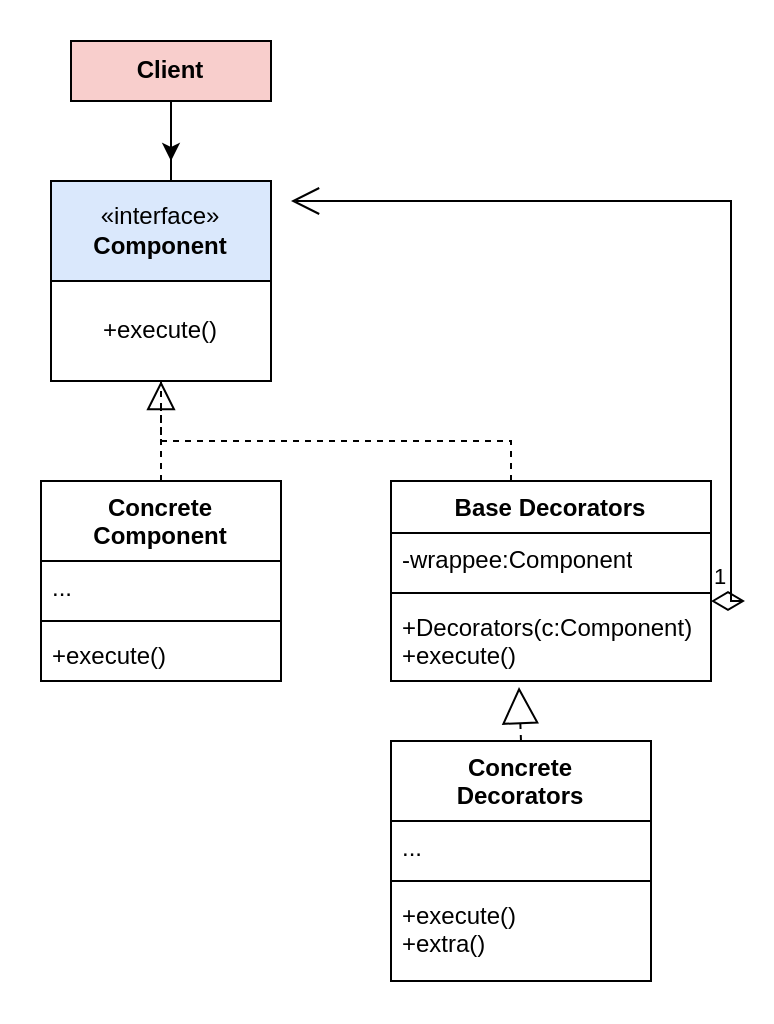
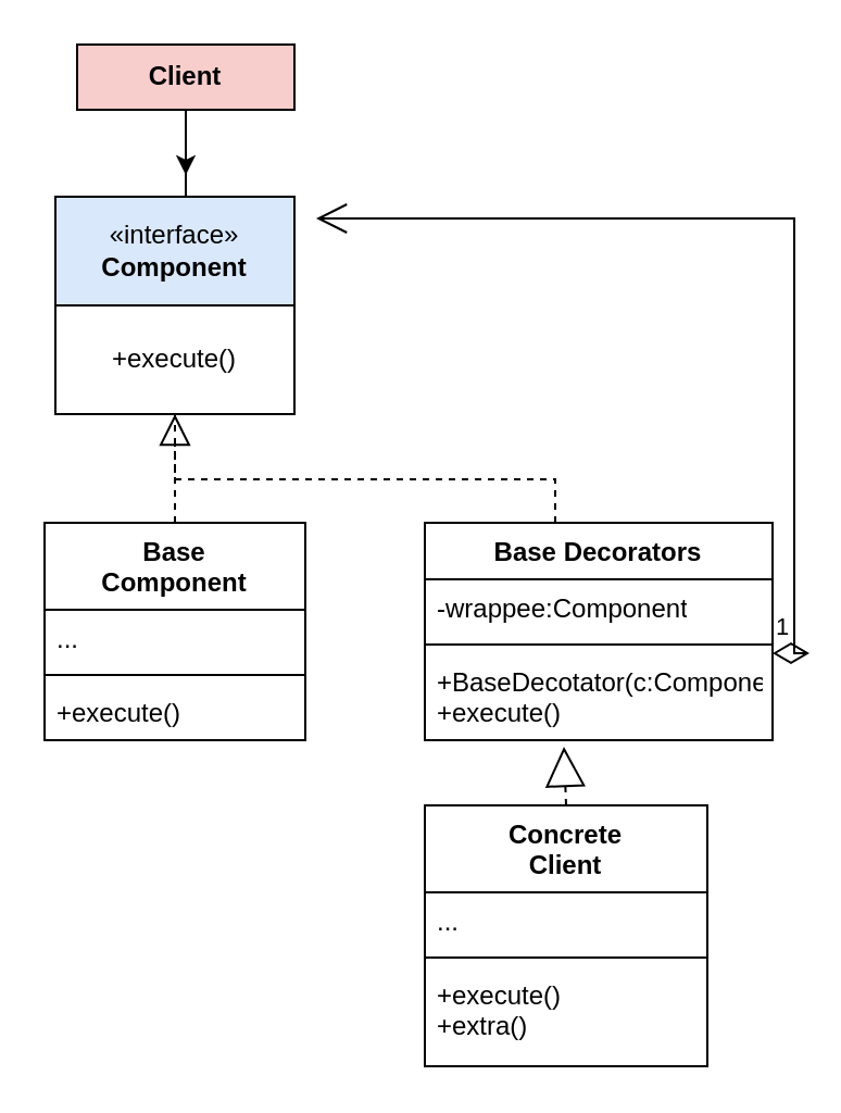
  <mxCell id="0" />
  <mxCell id="1" parent="0" />
  <mxCell id="2" value="" style="edgeStyle=orthogonalEdgeStyle;rounded=0;orthogonalLoop=1;jettySize=auto;html=1;" edge="1" parent="1" source="4" target="6"><mxGeometry relative="1" as="geometry" /></mxCell>
  <mxCell id="3" style="edgeStyle=orthogonalEdgeStyle;rounded=0;orthogonalLoop=1;jettySize=auto;html=1;" edge="1" parent="1" source="4"><mxGeometry relative="1" as="geometry"><mxPoint x="85" y="80" as="targetPoint" /></mxGeometry></mxCell>
  <mxCell id="4" value="&lt;b&gt;Client&lt;/b&gt;" style="html=1;whiteSpace=wrap;fillColor=#f8cecc;" vertex="1" parent="1"><mxGeometry x="35" y="20" width="100" height="30" as="geometry" /></mxCell>
  <mxCell id="5" value="«interface»&lt;br&gt;&lt;b&gt;Component&lt;/b&gt;" style="html=1;whiteSpace=wrap;fillColor=#dae8fc;" vertex="1" parent="1"><mxGeometry x="25" y="90" width="110" height="50" as="geometry" /></mxCell>
  <mxCell id="6" value="+execute()" style="html=1;whiteSpace=wrap;" vertex="1" parent="1"><mxGeometry x="25" y="140" width="110" height="50" as="geometry" /></mxCell>
- <mxCell id="7" value="Concrete&lt;div&gt;Component&lt;/div&gt;" style="swimlane;fontStyle=1;align=center;verticalAlign=top;childLayout=stackLayout;horizontal=1;startSize=40;horizontalStack=0;resizeParent=1;resizeParentMax=0;resizeLast=0;collapsible=1;marginBottom=0;whiteSpace=wrap;html=1;" vertex="1" parent="1"><mxGeometry x="20" y="240" width="120" height="100" as="geometry" /></mxCell>
+ <mxCell id="7" value="Base&lt;div&gt;Component&lt;/div&gt;" style="swimlane;fontStyle=1;align=center;verticalAlign=top;childLayout=stackLayout;horizontal=1;startSize=40;horizontalStack=0;resizeParent=1;resizeParentMax=0;resizeLast=0;collapsible=1;marginBottom=0;whiteSpace=wrap;html=1;" vertex="1" parent="1"><mxGeometry x="20" y="240" width="120" height="100" as="geometry" /></mxCell>
  <mxCell id="8" value="..." style="text;strokeColor=none;fillColor=none;align=left;verticalAlign=top;spacingLeft=4;spacingRight=4;overflow=hidden;rotatable=0;points=[[0,0.5],[1,0.5]];portConstraint=eastwest;whiteSpace=wrap;html=1;" vertex="1" parent="7"><mxGeometry y="40" width="120" height="26" as="geometry" /></mxCell>
  <mxCell id="9" value="" style="line;strokeWidth=1;fillColor=none;align=left;verticalAlign=middle;spacingTop=-1;spacingLeft=3;spacingRight=3;rotatable=0;labelPosition=right;points=[];portConstraint=eastwest;strokeColor=inherit;" vertex="1" parent="7"><mxGeometry y="66" width="120" height="8" as="geometry" /></mxCell>
  <mxCell id="10" value="+execute()" style="text;strokeColor=none;fillColor=none;align=left;verticalAlign=top;spacingLeft=4;spacingRight=4;overflow=hidden;rotatable=0;points=[[0,0.5],[1,0.5]];portConstraint=eastwest;whiteSpace=wrap;html=1;" vertex="1" parent="7"><mxGeometry y="74" width="120" height="26" as="geometry" /></mxCell>
  <mxCell id="11" value="Base Decorators" style="swimlane;fontStyle=1;align=center;verticalAlign=top;childLayout=stackLayout;horizontal=1;startSize=26;horizontalStack=0;resizeParent=1;resizeParentMax=0;resizeLast=0;collapsible=1;marginBottom=0;whiteSpace=wrap;html=1;" vertex="1" parent="1"><mxGeometry x="195" y="240" width="160" height="100" as="geometry" /></mxCell>
  <mxCell id="12" value="-wrappee:Component" style="text;strokeColor=none;fillColor=none;align=left;verticalAlign=top;spacingLeft=4;spacingRight=4;overflow=hidden;rotatable=0;points=[[0,0.5],[1,0.5]];portConstraint=eastwest;whiteSpace=wrap;html=1;" vertex="1" parent="11"><mxGeometry y="26" width="160" height="26" as="geometry" /></mxCell>
  <mxCell id="13" value="" style="line;strokeWidth=1;fillColor=none;align=left;verticalAlign=middle;spacingTop=-1;spacingLeft=3;spacingRight=3;rotatable=0;labelPosition=right;points=[];portConstraint=eastwest;strokeColor=inherit;" vertex="1" parent="11"><mxGeometry y="52" width="160" height="8" as="geometry" /></mxCell>
- <mxCell id="14" value="+Decorators(c:Component)&lt;div&gt;+execute()&lt;/div&gt;" style="text;strokeColor=none;fillColor=none;align=left;verticalAlign=top;spacingLeft=4;spacingRight=4;overflow=hidden;rotatable=0;points=[[0,0.5],[1,0.5]];portConstraint=eastwest;whiteSpace=wrap;html=1;" vertex="1" parent="11"><mxGeometry y="60" width="160" height="40" as="geometry" /></mxCell>
- <mxCell id="15" value="Concrete&lt;div&gt;Decorators&lt;/div&gt;" style="swimlane;fontStyle=1;align=center;verticalAlign=top;childLayout=stackLayout;horizontal=1;startSize=40;horizontalStack=0;resizeParent=1;resizeParentMax=0;resizeLast=0;collapsible=1;marginBottom=0;whiteSpace=wrap;html=1;" vertex="1" parent="1"><mxGeometry x="195" y="370" width="130" height="120" as="geometry" /></mxCell>
+ <mxCell id="14" value="+BaseDecotator(c:Component)&lt;div&gt;+execute()&lt;/div&gt;" style="text;strokeColor=none;fillColor=none;align=left;verticalAlign=top;spacingLeft=4;spacingRight=4;overflow=hidden;rotatable=0;points=[[0,0.5],[1,0.5]];portConstraint=eastwest;whiteSpace=wrap;html=1;" vertex="1" parent="11"><mxGeometry y="60" width="160" height="40" as="geometry" /></mxCell>
+ <mxCell id="15" value="Concrete&lt;div&gt;Client&lt;/div&gt;" style="swimlane;fontStyle=1;align=center;verticalAlign=top;childLayout=stackLayout;horizontal=1;startSize=40;horizontalStack=0;resizeParent=1;resizeParentMax=0;resizeLast=0;collapsible=1;marginBottom=0;whiteSpace=wrap;html=1;" vertex="1" parent="1"><mxGeometry x="195" y="370" width="130" height="120" as="geometry" /></mxCell>
  <mxCell id="16" value="..." style="text;strokeColor=none;fillColor=none;align=left;verticalAlign=top;spacingLeft=4;spacingRight=4;overflow=hidden;rotatable=0;points=[[0,0.5],[1,0.5]];portConstraint=eastwest;whiteSpace=wrap;html=1;" vertex="1" parent="15"><mxGeometry y="40" width="130" height="26" as="geometry" /></mxCell>
  <mxCell id="17" value="" style="line;strokeWidth=1;fillColor=none;align=left;verticalAlign=middle;spacingTop=-1;spacingLeft=3;spacingRight=3;rotatable=0;labelPosition=right;points=[];portConstraint=eastwest;strokeColor=inherit;" vertex="1" parent="15"><mxGeometry y="66" width="130" height="8" as="geometry" /></mxCell>
  <mxCell id="18" value="+execute()&lt;div&gt;+extra()&lt;/div&gt;" style="text;strokeColor=none;fillColor=none;align=left;verticalAlign=top;spacingLeft=4;spacingRight=4;overflow=hidden;rotatable=0;points=[[0,0.5],[1,0.5]];portConstraint=eastwest;whiteSpace=wrap;html=1;" vertex="1" parent="15"><mxGeometry y="74" width="130" height="46" as="geometry" /></mxCell>
  <mxCell id="19" value="" style="endArrow=block;endSize=16;endFill=0;html=1;rounded=0;exitX=0.5;exitY=0;exitDx=0;exitDy=0;entryX=0.4;entryY=1.075;entryDx=0;entryDy=0;entryPerimeter=0;dashed=1;" edge="1" parent="1" source="15" target="14"><mxGeometry width="160" relative="1" as="geometry"><mxPoint x="255" y="340" as="sourcePoint" /><mxPoint x="295" y="340" as="targetPoint" /></mxGeometry></mxCell>
  <mxCell id="20" value="" style="endArrow=block;dashed=1;endFill=0;endSize=12;html=1;rounded=0;entryX=0.5;entryY=1;entryDx=0;entryDy=0;" edge="1" parent="1" target="6"><mxGeometry width="160" relative="1" as="geometry"><mxPoint x="255" y="240" as="sourcePoint" /><mxPoint x="415" y="240" as="targetPoint" /><Array as="points"><mxPoint x="255" y="220" /><mxPoint x="80" y="220" /></Array></mxGeometry></mxCell>
  <mxCell id="21" value="" style="endArrow=none;dashed=1;html=1;rounded=0;exitX=0.5;exitY=0;exitDx=0;exitDy=0;entryX=0.5;entryY=1;entryDx=0;entryDy=0;" edge="1" parent="1" source="7" target="6"><mxGeometry width="50" height="50" relative="1" as="geometry"><mxPoint x="84" y="240" as="sourcePoint" /><mxPoint x="85" y="200" as="targetPoint" /></mxGeometry></mxCell>
  <mxCell id="22" value="1" style="endArrow=open;html=1;endSize=12;startArrow=diamondThin;startSize=14;startFill=0;edgeStyle=orthogonalEdgeStyle;align=left;verticalAlign=bottom;rounded=0;exitX=1;exitY=0;exitDx=0;exitDy=0;exitPerimeter=0;" edge="1" parent="1" source="14"><mxGeometry x="-1" y="3" relative="1" as="geometry"><mxPoint x="255" y="130" as="sourcePoint" /><mxPoint x="145" y="100" as="targetPoint" /><Array as="points"><mxPoint x="365" y="300" /><mxPoint x="365" y="100" /></Array></mxGeometry></mxCell>
